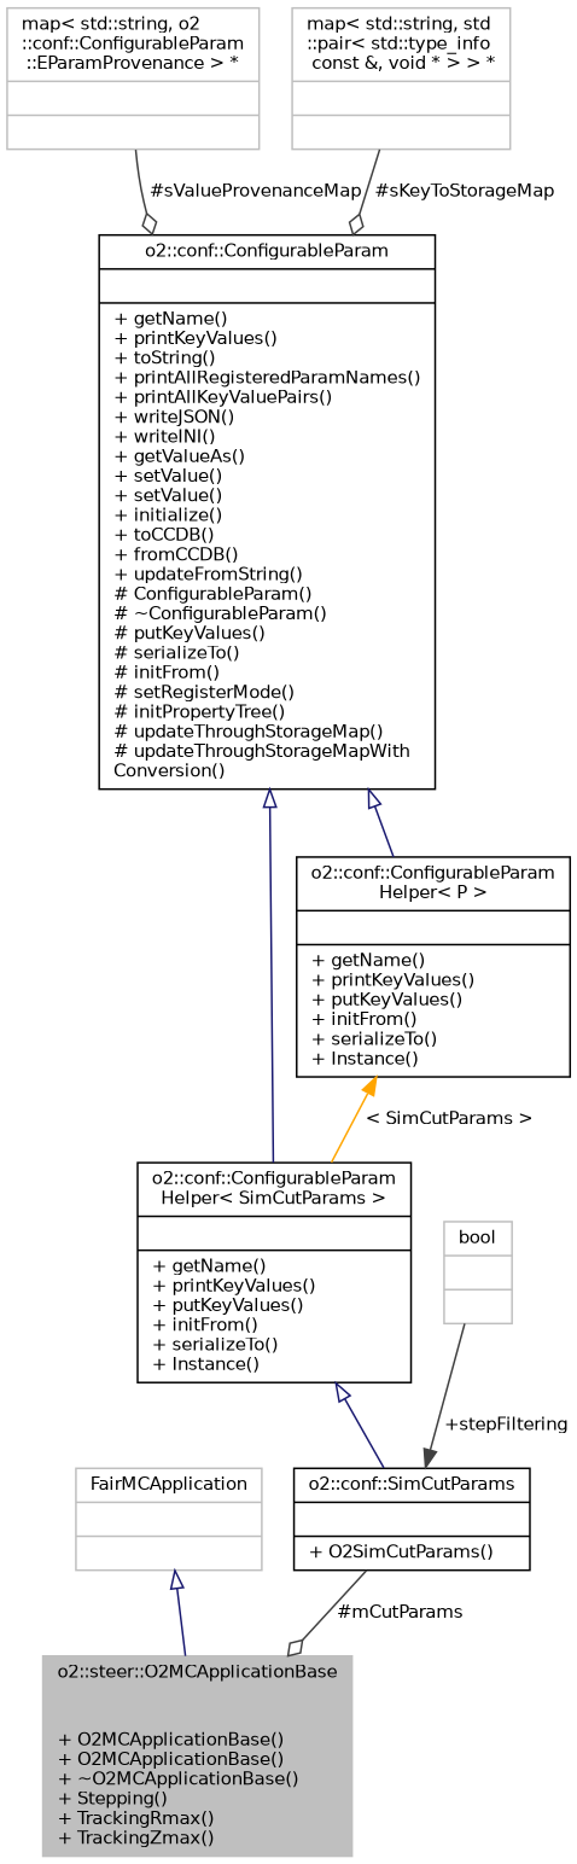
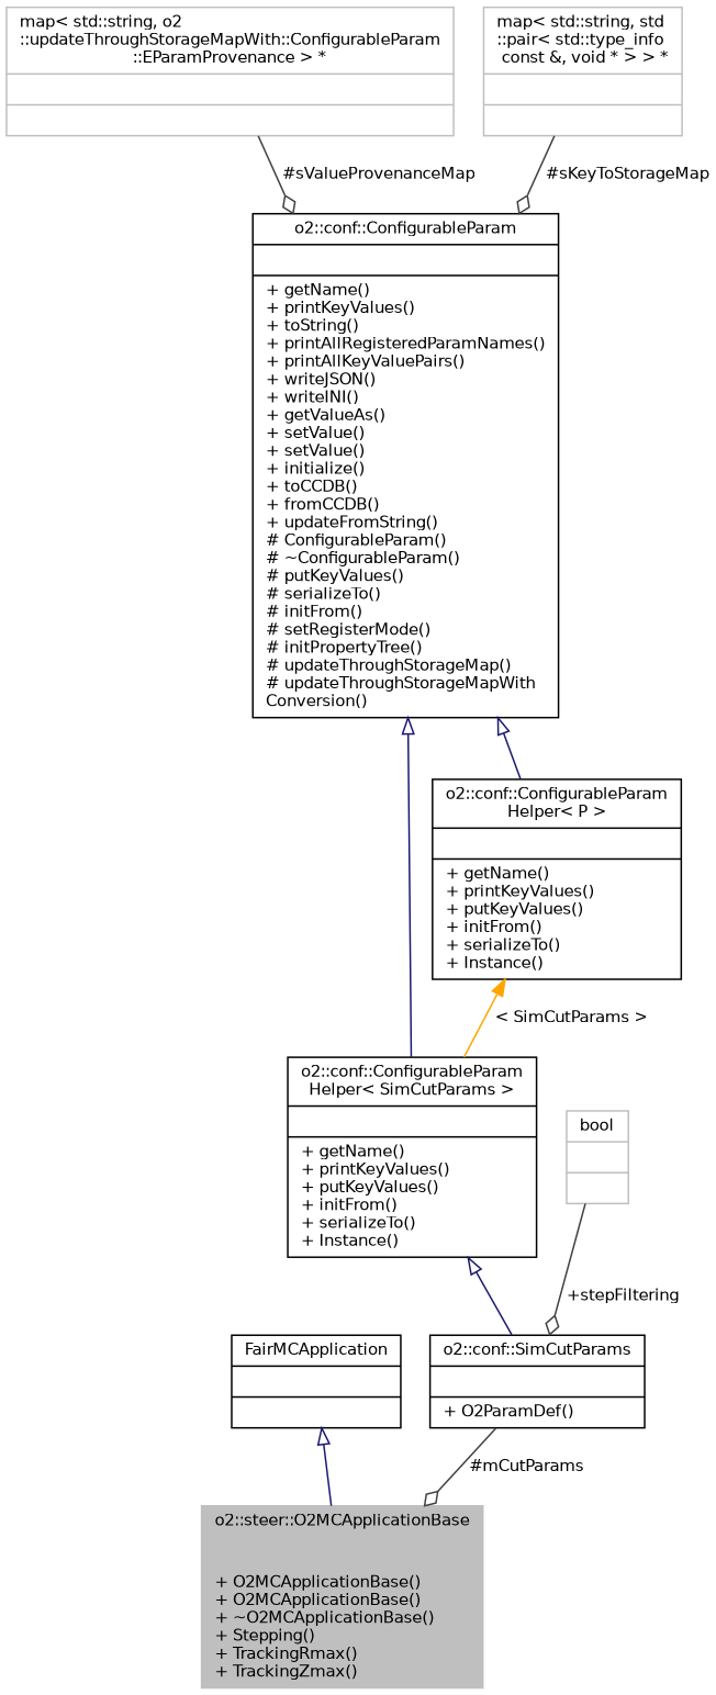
  digraph {
    node [color=black fontname=Helvetica fontsize=10 shape=record]
    edge [color=midnightblue dir=back fontname=Helvetica fontsize=10 labelfontname=Helvetica labelfontsize=10 style=solid]
    n1 [color=grey75 fillcolor=grey75 fontcolor=black height=0.2 label="{o2::steer::O2MCApplicationBase\n||+ O2MCApplicationBase()\l+ O2MCApplicationBase()\l+ ~O2MCApplicationBase()\l+ Stepping()\l+ TrackingRmax()\l+ TrackingZmax()\l}" style=filled width=0.4]
-   n2 [color=grey75 height=0.2 label="{FairMCApplication\n||}" width=0.4]
-   n3 [height=0.2 label="{o2::conf::SimCutParams\n||+ O2SimCutParams()\l}" width=0.4]
+   n2 [height=0.2 label="{FairMCApplication\n||}" width=0.4]
+   n3 [height=0.2 label="{o2::conf::SimCutParams\n||+ O2ParamDef()\l}" width=0.4]
    n4 [height=0.2 label="{o2::conf::ConfigurableParam\lHelper\< SimCutParams \>\n||+ getName()\l+ printKeyValues()\l+ putKeyValues()\l+ initFrom()\l+ serializeTo()\l+ Instance()\l}" width=0.4]
    n5 [height=0.2 label="{o2::conf::ConfigurableParam\n||+ getName()\l+ printKeyValues()\l+ toString()\l+ printAllRegisteredParamNames()\l+ printAllKeyValuePairs()\l+ writeJSON()\l+ writeINI()\l+ getValueAs()\l+ setValue()\l+ setValue()\l+ initialize()\l+ toCCDB()\l+ fromCCDB()\l+ updateFromString()\l# ConfigurableParam()\l# ~ConfigurableParam()\l# putKeyValues()\l# serializeTo()\l# initFrom()\l# setRegisterMode()\l# initPropertyTree()\l# updateThroughStorageMap()\l# updateThroughStorageMapWith\lConversion()\l}" width=0.4]
    n6 [height=0.2 label="{o2::conf::ConfigurableParam\lHelper\< P \>\n||+ getName()\l+ printKeyValues()\l+ putKeyValues()\l+ initFrom()\l+ serializeTo()\l+ Instance()\l}" width=0.4]
-   n7 [color=grey75 height=0.2 label="{map\< std::string, o2\l::conf::ConfigurableParam\l::EParamProvenance \> *\n||}" width=0.4]
+   n7 [color=grey75 height=0.2 label="{map\< std::string, o2\l::updateThroughStorageMapWith::ConfigurableParam\l::EParamProvenance \> *\n||}" width=0.4]
    n8 [color=grey75 height=0.2 label="{map\< std::string, std\l::pair\< std::type_info\l const &, void * \> \> *\n||}" width=0.4]
    n9 [color=grey75 height=0.2 label="{bool\n||}" width=0.4]
    n2 -> n1 [arrowtail=onormal]
    n3 -> n1 [arrowhead=odiamond color=grey25 label=" #mCutParams" dir=""]
    n4 -> n3 [arrowtail=onormal]
    n5 -> n4 [arrowtail=onormal]
    n5 -> n6 [arrowtail=onormal]
    n6 -> n4 [color=orange label=" \< SimCutParams \>"]
    n7 -> n5 [arrowhead=odiamond color=grey25 label=" #sValueProvenanceMap" dir=""]
    n8 -> n5 [arrowhead=odiamond color=grey25 label=" #sKeyToStorageMap" dir=""]
-   n9 -> n3 [arrowhead=normal color=grey25 label=" +stepFiltering" dir=""]
+   n9 -> n3 [arrowhead=odiamond color=grey25 label=" +stepFiltering" dir=""]
  }
